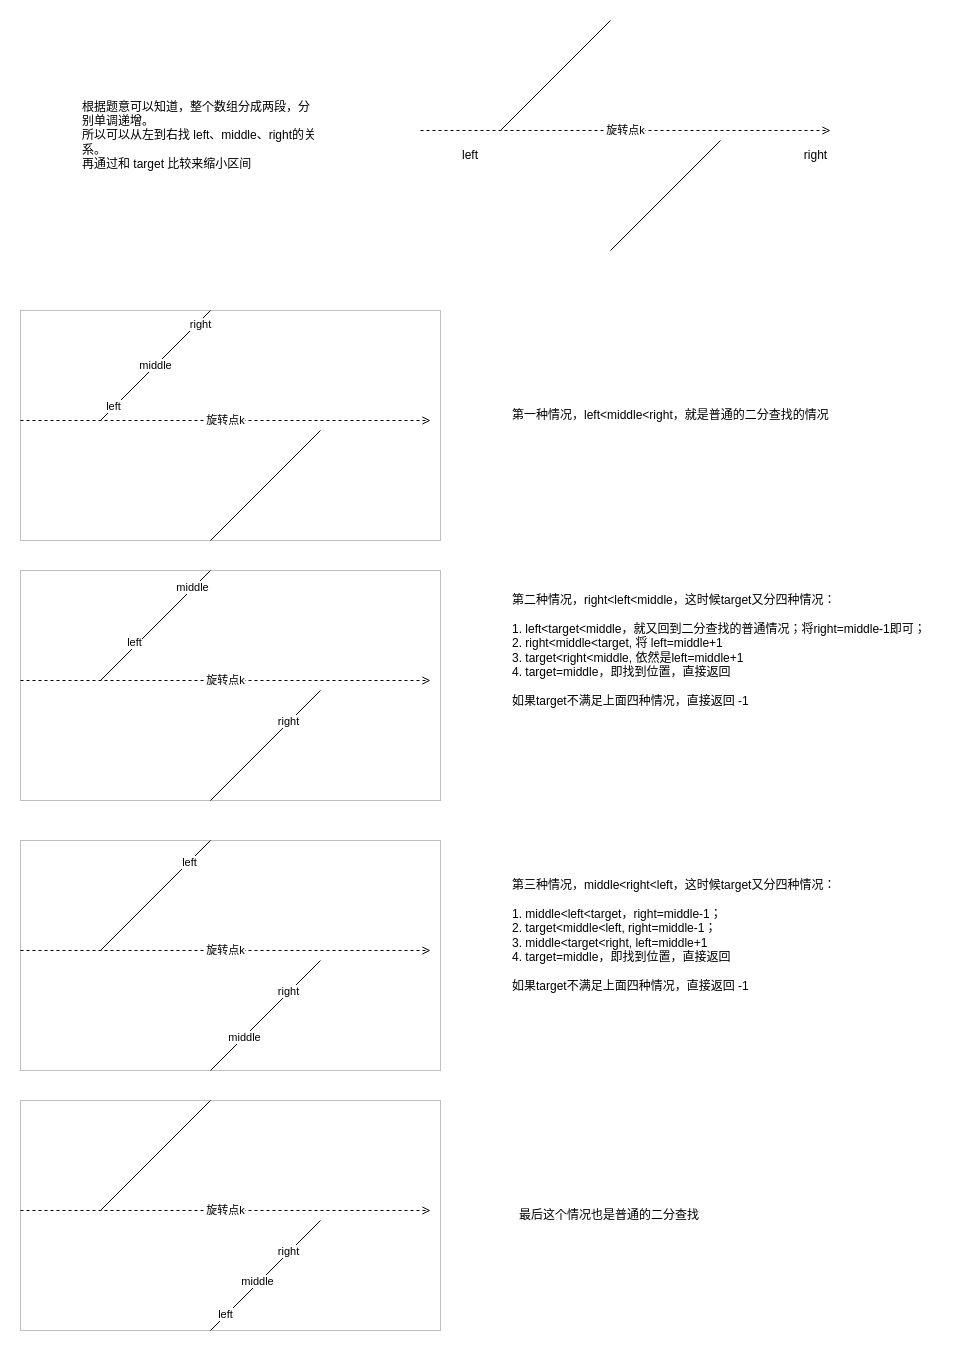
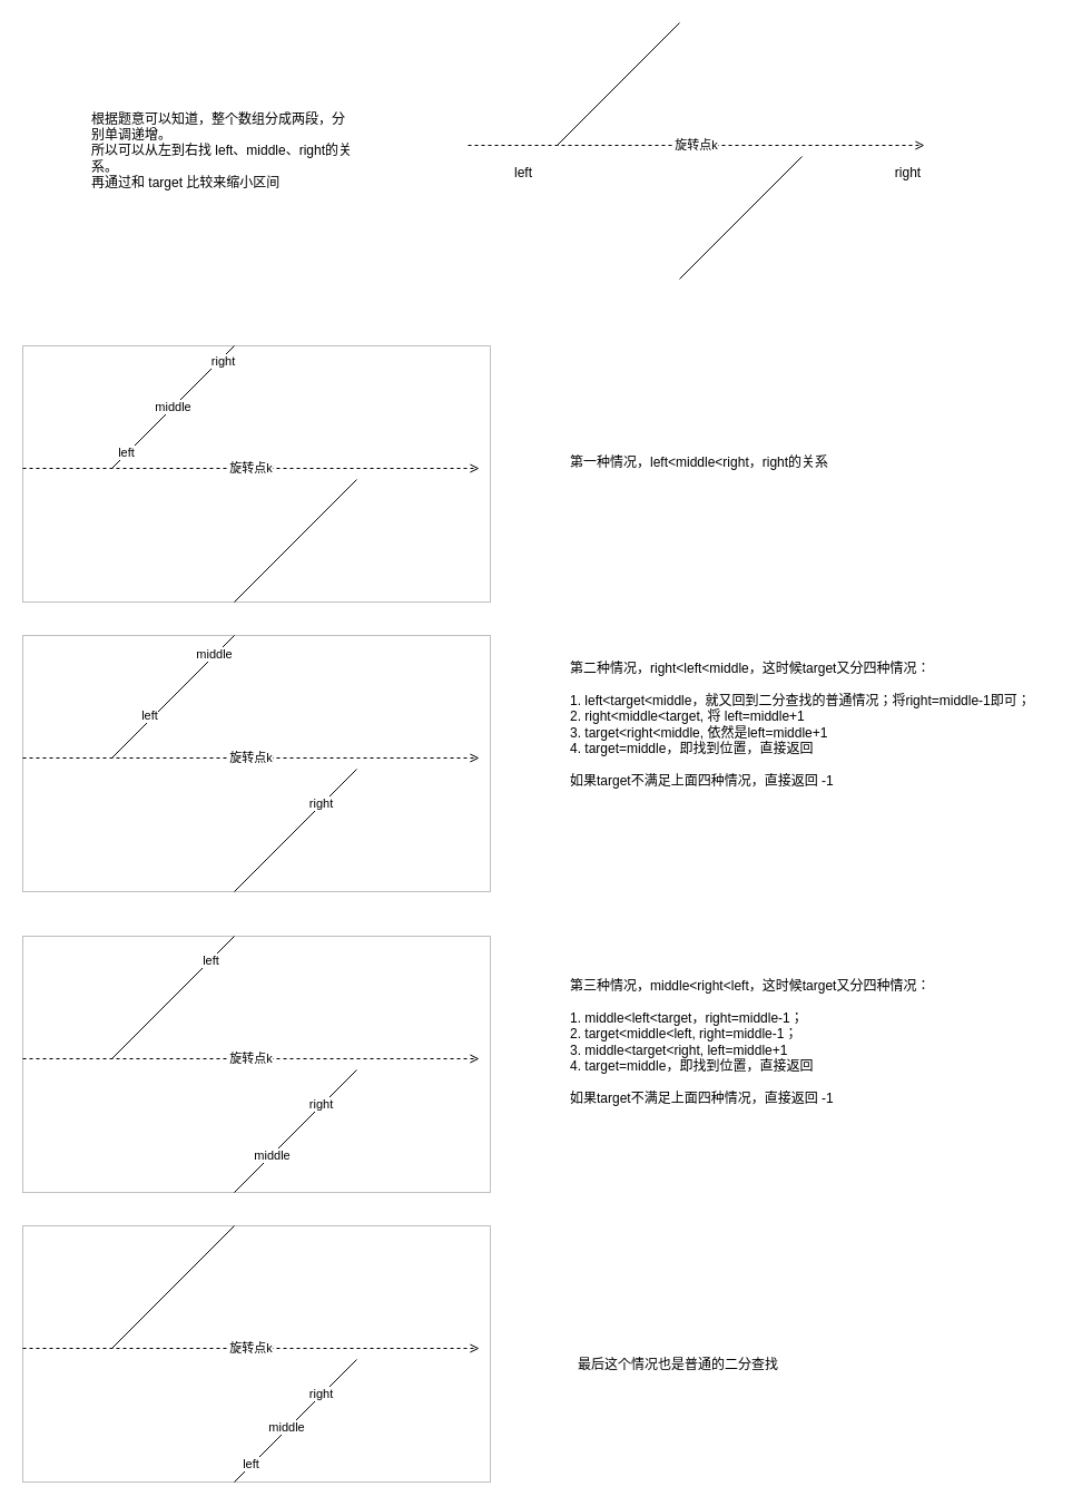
  <mxCell id="0" />
  <mxCell id="1" parent="0" />
  <mxCell id="2" value="" style="endArrow=none;html=1;" edge="1" parent="1"><mxGeometry width="50" height="50" relative="1" as="geometry"><mxPoint x="500" y="130" as="sourcePoint" /><mxPoint x="610" y="20" as="targetPoint" /></mxGeometry></mxCell>
  <mxCell id="3" value="" style="endArrow=none;html=1;" edge="1" parent="1"><mxGeometry width="50" height="50" relative="1" as="geometry"><mxPoint x="610" y="250" as="sourcePoint" /><mxPoint x="720" y="140" as="targetPoint" /></mxGeometry></mxCell>
  <mxCell id="4" value="" style="endArrow=open;dashed=1;html=1;endFill=0;" edge="1" parent="1"><mxGeometry width="50" height="50" relative="1" as="geometry"><mxPoint x="420" y="130" as="sourcePoint" /><mxPoint x="830" y="130" as="targetPoint" /></mxGeometry></mxCell>
  <mxCell id="5" value="旋转点k" style="edgeLabel;html=1;align=center;verticalAlign=middle;resizable=0;points=[];" vertex="1" connectable="0" parent="4"><mxGeometry x="-0.005" y="1" relative="1" as="geometry"><mxPoint as="offset" /></mxGeometry></mxCell>
  <mxCell id="6" value="根据题意可以知道，整个数组分成两段，分别单调递增。&lt;br&gt;所以可以从左到右找 left、middle、right的关系。&lt;br&gt;再通过和 target 比较来缩小区间" style="text;html=1;strokeColor=none;fillColor=none;align=left;verticalAlign=middle;whiteSpace=wrap;rounded=0;" vertex="1" parent="1"><mxGeometry x="80" y="90" width="240" height="90" as="geometry" /></mxCell>
  <mxCell id="7" value="left" style="text;html=1;strokeColor=none;fillColor=none;align=center;verticalAlign=middle;whiteSpace=wrap;rounded=0;" vertex="1" parent="1"><mxGeometry x="440" y="140" width="60" height="30" as="geometry" /></mxCell>
  <mxCell id="8" value="right" style="text;html=1;align=center;verticalAlign=middle;resizable=0;points=[];autosize=1;strokeColor=none;fillColor=none;" vertex="1" parent="1"><mxGeometry x="790" y="140" width="50" height="30" as="geometry" /></mxCell>
  <mxCell id="9" value="" style="group;rounded=0;strokeColor=#bfbfbf;" vertex="1" connectable="0" parent="1"><mxGeometry x="20" y="310" width="420" height="230" as="geometry" /></mxCell>
  <mxCell id="10" value="middle" style="endArrow=none;html=1;" edge="1" parent="9"><mxGeometry width="50" height="50" relative="1" as="geometry"><mxPoint x="80" y="110" as="sourcePoint" /><mxPoint x="190" as="targetPoint" /></mxGeometry></mxCell>
  <mxCell id="11" value="left" style="edgeLabel;html=1;align=center;verticalAlign=middle;resizable=0;points=[];" vertex="1" connectable="0" parent="10"><mxGeometry x="-0.759" y="2" relative="1" as="geometry"><mxPoint as="offset" /></mxGeometry></mxCell>
  <mxCell id="12" value="right" style="edgeLabel;html=1;align=center;verticalAlign=middle;resizable=0;points=[];" vertex="1" connectable="0" parent="10"><mxGeometry x="0.786" y="-2" relative="1" as="geometry"><mxPoint as="offset" /></mxGeometry></mxCell>
  <mxCell id="13" value="" style="endArrow=none;html=1;" edge="1" parent="9"><mxGeometry width="50" height="50" relative="1" as="geometry"><mxPoint x="190" y="230" as="sourcePoint" /><mxPoint x="300" y="120" as="targetPoint" /></mxGeometry></mxCell>
  <mxCell id="14" value="" style="endArrow=open;dashed=1;html=1;endFill=0;" edge="1" parent="9"><mxGeometry width="50" height="50" relative="1" as="geometry"><mxPoint y="110" as="sourcePoint" /><mxPoint x="410" y="110" as="targetPoint" /></mxGeometry></mxCell>
  <mxCell id="15" value="旋转点k" style="edgeLabel;html=1;align=center;verticalAlign=middle;resizable=0;points=[];" vertex="1" connectable="0" parent="14"><mxGeometry x="-0.005" y="1" relative="1" as="geometry"><mxPoint as="offset" /></mxGeometry></mxCell>
- <mxCell id="16" value="第一种情况，left&amp;lt;middle&amp;lt;right，就是普通的二分查找的情况" style="text;html=1;align=left;verticalAlign=middle;resizable=0;points=[];autosize=1;strokeColor=none;fillColor=none;" vertex="1" parent="1"><mxGeometry x="510" y="400" width="340" height="30" as="geometry" /></mxCell>
+ <mxCell id="16" value="第一种情况，left&amp;lt;middle&amp;lt;right，right的关系" style="text;html=1;align=left;verticalAlign=middle;resizable=0;points=[];autosize=1;strokeColor=none;fillColor=none;" vertex="1" parent="1"><mxGeometry x="510" y="400" width="340" height="30" as="geometry" /></mxCell>
  <mxCell id="17" value="" style="group;rounded=0;strokeColor=#bfbfbf;" vertex="1" connectable="0" parent="1"><mxGeometry x="20" y="570" width="420" height="230" as="geometry" /></mxCell>
  <mxCell id="18" value="" style="endArrow=none;html=1;" edge="1" parent="17"><mxGeometry width="50" height="50" relative="1" as="geometry"><mxPoint x="80" y="110" as="sourcePoint" /><mxPoint x="190" as="targetPoint" /></mxGeometry></mxCell>
  <mxCell id="19" value="left" style="edgeLabel;html=1;align=center;verticalAlign=middle;resizable=0;points=[];" vertex="1" connectable="0" parent="18"><mxGeometry x="-0.345" y="3" relative="1" as="geometry"><mxPoint as="offset" /></mxGeometry></mxCell>
  <mxCell id="20" value="middle" style="edgeLabel;html=1;align=center;verticalAlign=middle;resizable=0;points=[];" vertex="1" connectable="0" parent="18"><mxGeometry x="0.682" y="1" relative="1" as="geometry"><mxPoint as="offset" /></mxGeometry></mxCell>
  <mxCell id="21" value="" style="endArrow=none;html=1;" edge="1" parent="17"><mxGeometry width="50" height="50" relative="1" as="geometry"><mxPoint x="190" y="230" as="sourcePoint" /><mxPoint x="300" y="120" as="targetPoint" /></mxGeometry></mxCell>
  <mxCell id="22" value="right" style="edgeLabel;html=1;align=center;verticalAlign=middle;resizable=0;points=[];" vertex="1" connectable="0" parent="21"><mxGeometry x="0.418" y="1" relative="1" as="geometry"><mxPoint y="-1" as="offset" /></mxGeometry></mxCell>
  <mxCell id="23" value="" style="endArrow=open;dashed=1;html=1;endFill=0;" edge="1" parent="17"><mxGeometry width="50" height="50" relative="1" as="geometry"><mxPoint y="110" as="sourcePoint" /><mxPoint x="410" y="110" as="targetPoint" /></mxGeometry></mxCell>
  <mxCell id="24" value="旋转点k" style="edgeLabel;html=1;align=center;verticalAlign=middle;resizable=0;points=[];" vertex="1" connectable="0" parent="23"><mxGeometry x="-0.005" y="1" relative="1" as="geometry"><mxPoint as="offset" /></mxGeometry></mxCell>
  <mxCell id="25" value="第二种情况，right&amp;lt;left&amp;lt;middle，这时候target又分四种情况：&lt;br&gt;&lt;br&gt;1. left&amp;lt;target&amp;lt;middle，就又回到二分查找的普通情况；将right=middle-1即可；&lt;br&gt;2. right&amp;lt;middle&amp;lt;target, 将 left=middle+1&lt;br&gt;3. target&amp;lt;right&amp;lt;middle, 依然是left=middle+1&lt;br&gt;4. target=middle，即找到位置，直接返回&lt;br&gt;&lt;br&gt;如果target不满足上面四种情况，直接返回 -1" style="text;html=1;align=left;verticalAlign=middle;resizable=0;points=[];autosize=1;strokeColor=none;fillColor=none;" vertex="1" parent="1"><mxGeometry x="510" y="585" width="440" height="130" as="geometry" /></mxCell>
  <mxCell id="26" value="" style="group;rounded=0;strokeColor=#bfbfbf;" vertex="1" connectable="0" parent="1"><mxGeometry x="20" y="840" width="420" height="230" as="geometry" /></mxCell>
  <mxCell id="27" value="" style="endArrow=none;html=1;" edge="1" parent="26"><mxGeometry width="50" height="50" relative="1" as="geometry"><mxPoint x="80" y="110" as="sourcePoint" /><mxPoint x="190" as="targetPoint" /></mxGeometry></mxCell>
  <mxCell id="28" value="left" style="edgeLabel;html=1;align=center;verticalAlign=middle;resizable=0;points=[];" vertex="1" connectable="0" parent="27"><mxGeometry x="0.609" relative="1" as="geometry"><mxPoint as="offset" /></mxGeometry></mxCell>
  <mxCell id="29" value="" style="endArrow=none;html=1;" edge="1" parent="26"><mxGeometry width="50" height="50" relative="1" as="geometry"><mxPoint x="190" y="230" as="sourcePoint" /><mxPoint x="300" y="120" as="targetPoint" /></mxGeometry></mxCell>
  <mxCell id="30" value="right" style="edgeLabel;html=1;align=center;verticalAlign=middle;resizable=0;points=[];" vertex="1" connectable="0" parent="29"><mxGeometry x="0.418" y="1" relative="1" as="geometry"><mxPoint y="-1" as="offset" /></mxGeometry></mxCell>
  <mxCell id="31" value="middle" style="edgeLabel;html=1;align=center;verticalAlign=middle;resizable=0;points=[];" vertex="1" connectable="0" parent="29"><mxGeometry x="-0.391" relative="1" as="geometry"><mxPoint as="offset" /></mxGeometry></mxCell>
  <mxCell id="32" value="" style="endArrow=open;dashed=1;html=1;endFill=0;" edge="1" parent="26"><mxGeometry width="50" height="50" relative="1" as="geometry"><mxPoint y="110" as="sourcePoint" /><mxPoint x="410" y="110" as="targetPoint" /></mxGeometry></mxCell>
  <mxCell id="33" value="旋转点k" style="edgeLabel;html=1;align=center;verticalAlign=middle;resizable=0;points=[];" vertex="1" connectable="0" parent="32"><mxGeometry x="-0.005" y="1" relative="1" as="geometry"><mxPoint as="offset" /></mxGeometry></mxCell>
  <mxCell id="34" value="第三种情况，middle&amp;lt;right&amp;lt;left，这时候target又分四种情况：&lt;br&gt;&lt;br&gt;1. middle&amp;lt;left&amp;lt;target，right=middle-1；&lt;br&gt;2. target&amp;lt;middle&amp;lt;left, right=middle-1；&lt;br&gt;3. middle&amp;lt;target&amp;lt;right, left=middle+1&lt;br&gt;4. target=middle，即找到位置，直接返回&lt;br&gt;&lt;br&gt;如果target不满足上面四种情况，直接返回 -1" style="text;html=1;align=left;verticalAlign=middle;resizable=0;points=[];autosize=1;strokeColor=none;fillColor=none;" vertex="1" parent="1"><mxGeometry x="510" y="870" width="350" height="130" as="geometry" /></mxCell>
  <mxCell id="35" value="" style="group;rounded=0;strokeColor=#bfbfbf;" vertex="1" connectable="0" parent="1"><mxGeometry x="20" y="1100" width="420" height="230" as="geometry" /></mxCell>
  <mxCell id="36" value="" style="endArrow=none;html=1;" edge="1" parent="35"><mxGeometry width="50" height="50" relative="1" as="geometry"><mxPoint x="80" y="110" as="sourcePoint" /><mxPoint x="190" as="targetPoint" /></mxGeometry></mxCell>
  <mxCell id="37" value="" style="endArrow=none;html=1;" edge="1" parent="35"><mxGeometry width="50" height="50" relative="1" as="geometry"><mxPoint x="190" y="230" as="sourcePoint" /><mxPoint x="300" y="120" as="targetPoint" /></mxGeometry></mxCell>
  <mxCell id="38" value="right" style="edgeLabel;html=1;align=center;verticalAlign=middle;resizable=0;points=[];" vertex="1" connectable="0" parent="37"><mxGeometry x="0.418" y="1" relative="1" as="geometry"><mxPoint y="-1" as="offset" /></mxGeometry></mxCell>
  <mxCell id="39" value="left" style="edgeLabel;html=1;align=center;verticalAlign=middle;resizable=0;points=[];" vertex="1" connectable="0" parent="37"><mxGeometry x="-0.714" y="1" relative="1" as="geometry"><mxPoint as="offset" /></mxGeometry></mxCell>
  <mxCell id="40" value="middle" style="edgeLabel;html=1;align=center;verticalAlign=middle;resizable=0;points=[];" vertex="1" connectable="0" parent="37"><mxGeometry x="-0.123" y="2" relative="1" as="geometry"><mxPoint as="offset" /></mxGeometry></mxCell>
  <mxCell id="41" value="" style="endArrow=open;dashed=1;html=1;endFill=0;" edge="1" parent="35"><mxGeometry width="50" height="50" relative="1" as="geometry"><mxPoint y="110" as="sourcePoint" /><mxPoint x="410" y="110" as="targetPoint" /></mxGeometry></mxCell>
  <mxCell id="42" value="旋转点k" style="edgeLabel;html=1;align=center;verticalAlign=middle;resizable=0;points=[];" vertex="1" connectable="0" parent="41"><mxGeometry x="-0.005" y="1" relative="1" as="geometry"><mxPoint as="offset" /></mxGeometry></mxCell>
- <mxCell id="43" value="最后这个情况也是普通的二分查找" style="text;html=1;align=left;verticalAlign=middle;resizable=0;points=[];autosize=1;strokeColor=none;fillColor=none;" vertex="1" parent="1"><mxGeometry x="517" y="1200" width="200" height="30" as="geometry" /></mxCell>
+ <mxCell id="43" value="最后这个情况也是普通的二分查找" style="text;html=1;align=left;verticalAlign=middle;resizable=0;points=[];autosize=1;strokeColor=none;fillColor=none;" vertex="1" parent="1"><mxGeometry x="517" y="1210" width="200" height="30" as="geometry" /></mxCell>
